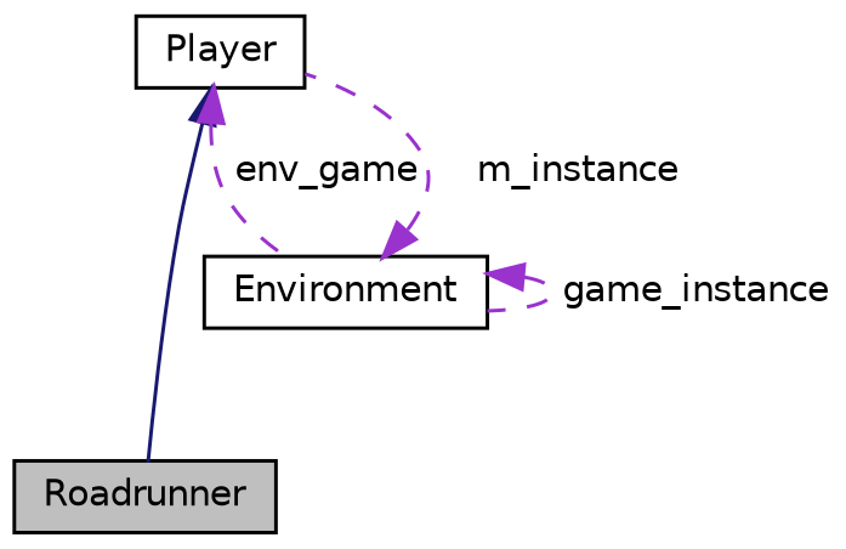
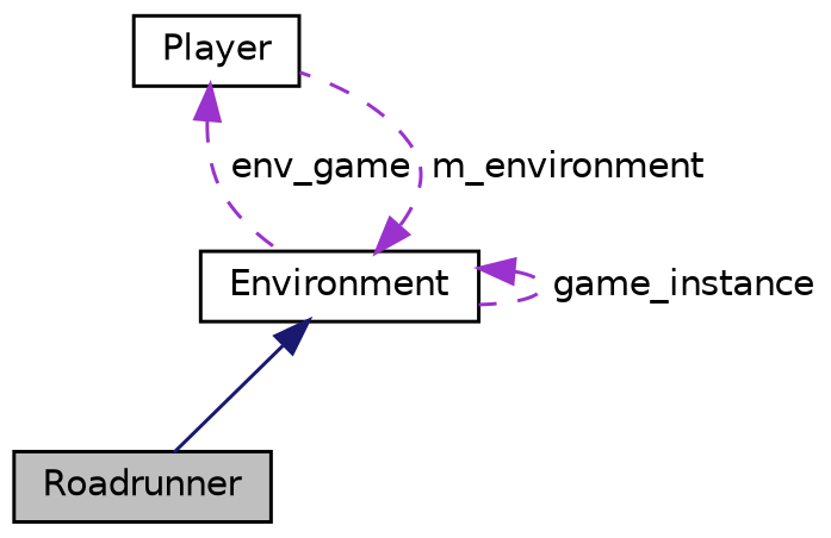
  digraph {
    node [color=black fillcolor=white fontname=Helvetica fontsize=10 shape=record style=filled]
    edge [color=darkorchid3 dir=back fontname=Helvetica fontsize=10 labelfontname=Helvetica labelfontsize=10 style=dashed]
    n1 [fillcolor=grey75 fontcolor=black height=0.2 label=Roadrunner width=0.4]
    n2 [height=0.2 label=Player width=0.4]
    n3 [height=0.2 label=Environment width=0.4]
-   n2 -> n1 [color=midnightblue style=solid]
+   n3 -> n1 [color=midnightblue style=solid]
    n2 -> n3 [label=" env_game"]
-   n3 -> n2 [label=" m_instance"]
+   n3 -> n2 [label=" m_environment"]
    n3 -> n3 [label=" game_instance"]
  }
